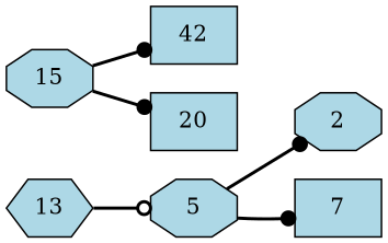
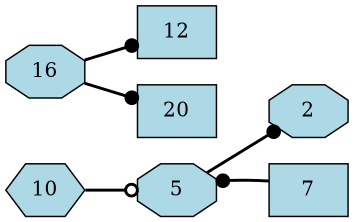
  digraph {
    rankdir=LR
    node [fillcolor=lightblue shape=octagon style=filled]
    edge [arrowhead=dot style=bold]
-   10 [shape=hexagon label=13]
+   10 [shape=hexagon]
    5
    2
    7 [shape=box]
-   12 [shape=box label=42]
-   15
+   12 [shape=box]
+   15 [label=16]
    20 [shape=box]
    10 -> 5 [arrowhead=odot]
    5 -> 2
-   5 -> 7
+   7 -> 5
    15 -> 12
    15 -> 20
  }
